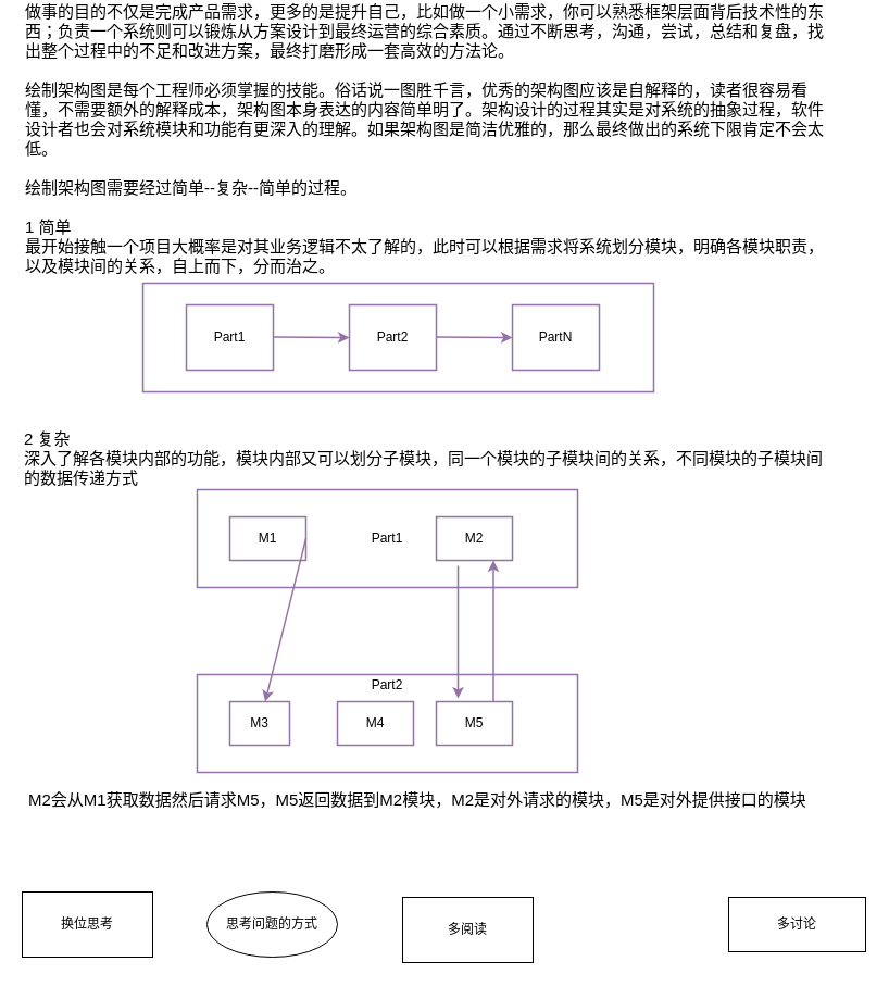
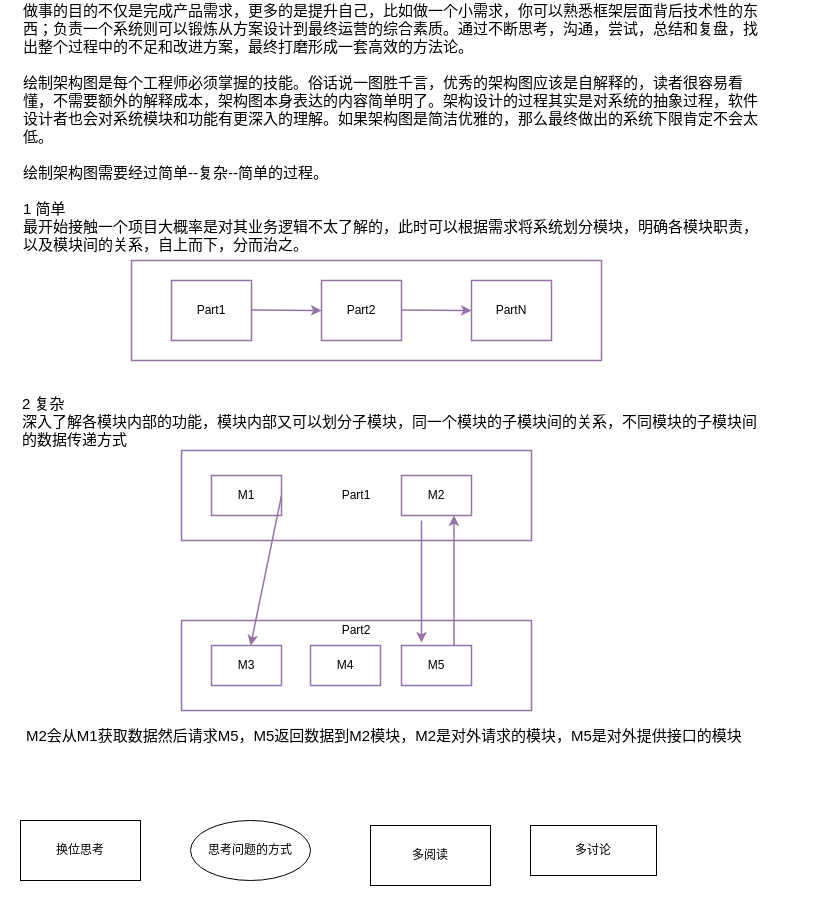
  <mxCell id="0" />
  <mxCell id="1" parent="0" />
  <mxCell id="2" value="" style="rounded=0;whiteSpace=wrap;html=1;fillColor=none;strokeColor=#9673a6;strokeWidth=1.5;" vertex="1" parent="1"><mxGeometry x="131" y="260" width="470" height="100" as="geometry" /></mxCell>
  <mxCell id="3" value="多阅读" style="rounded=0;whiteSpace=wrap;html=1;fillColor=none;" vertex="1" parent="1"><mxGeometry x="370" y="825" width="120" height="60" as="geometry" /></mxCell>
  <mxCell id="4" value="换位思考" style="rounded=0;whiteSpace=wrap;html=1;fillColor=none;" vertex="1" parent="1"><mxGeometry x="20" y="820" width="120" height="60" as="geometry" /></mxCell>
  <mxCell id="5" value="思考问题的方式" style="ellipse;whiteSpace=wrap;html=1;fillColor=none;" vertex="1" parent="1"><mxGeometry x="190" y="820" width="120" height="60" as="geometry" /></mxCell>
  <mxCell id="6" value="&lt;span style=&quot;font-size: 15px;&quot;&gt;做事的目的不仅是完成产品需求，更多的是提升自己，比如做一个小需求，你可以熟悉框架层面背后技术性的东西；负责一个系统则可以锻炼从方案设计到最终运营的综合素质。通过不断思考，沟通，尝试，总结和复盘，找出整个过程中的不足和改进方案，最终打磨形成一套高效的方法论。&lt;br&gt;&lt;br&gt;绘制架构图是每个工程师必须掌握的技能。俗话说一图胜千言，优秀的架构图应该是自解释的，读者很容易看懂，不需要额外的解释成本，架构图本身表达的内容简单明了。架构设计的过程其实是对系统的抽象过程，软件设计者也会对系统模块和功能有更深入的理解。如果架构图是简洁优雅的，那么最终做出的系统下限肯定不会太低。&lt;br&gt;&lt;br&gt;绘制架构图需要经过简单--复杂--简单的过程。&lt;br&gt;&lt;br&gt;1 简单&lt;br&gt;最开始接触一个项目大概率是对其业务逻辑不太了解的，此时可以根据需求将系统划分模块，明确各模块职责，以及模块间的关系，自上而下，分而治之。&lt;br&gt;&lt;br&gt;&lt;br&gt;&lt;/span&gt;" style="rounded=0;whiteSpace=wrap;html=1;fillColor=none;strokeColor=none;align=left;" vertex="1" parent="1"><mxGeometry x="21" y="20" width="750" height="250" as="geometry" /></mxCell>
- <mxCell id="7" value="多讨论" style="rounded=0;whiteSpace=wrap;html=1;fillColor=none;" vertex="1" parent="1"><mxGeometry x="670" y="825" width="126" height="50" as="geometry" /></mxCell>
+ <mxCell id="7" value="多讨论" style="rounded=0;whiteSpace=wrap;html=1;fillColor=none;" vertex="1" parent="1"><mxGeometry x="530" y="825" width="126" height="50" as="geometry" /></mxCell>
  <mxCell id="8" value="Part1" style="rounded=0;whiteSpace=wrap;html=1;fillColor=none;strokeColor=#9673a6;strokeWidth=1.5;" vertex="1" parent="1"><mxGeometry x="171" y="280" width="80" height="60" as="geometry" /></mxCell>
  <mxCell id="9" value="Part2" style="rounded=0;whiteSpace=wrap;html=1;fillColor=none;strokeColor=#9673a6;strokeWidth=1.5;" vertex="1" parent="1"><mxGeometry x="321" y="280" width="80" height="60" as="geometry" /></mxCell>
  <mxCell id="10" value="PartN" style="rounded=0;whiteSpace=wrap;html=1;fillColor=none;strokeColor=#9673a6;strokeWidth=1.5;" vertex="1" parent="1"><mxGeometry x="471" y="280" width="80" height="60" as="geometry" /></mxCell>
  <mxCell id="11" value="&lt;span style=&quot;font-size: 15px;&quot;&gt;2 复杂&lt;br&gt;深入了解各模块内部的功能，模块内部又可以划分子模块，同一个模块的子模块间的关系，不同模块的子模块间的数据传递方式&lt;br&gt;&lt;br&gt;&lt;/span&gt;" style="rounded=0;whiteSpace=wrap;html=1;fillColor=none;strokeColor=none;align=left;" vertex="1" parent="1"><mxGeometry x="20" y="390" width="741" height="80" as="geometry" /></mxCell>
  <mxCell id="12" value="Part1" style="rounded=0;whiteSpace=wrap;html=1;fillColor=none;strokeColor=#9673a6;strokeWidth=1.5;" vertex="1" parent="1"><mxGeometry x="181" y="450" width="350" height="90" as="geometry" /></mxCell>
  <mxCell id="13" value="M1" style="rounded=0;whiteSpace=wrap;html=1;fillColor=none;strokeColor=#9673a6;strokeWidth=1.5;" vertex="1" parent="1"><mxGeometry x="211" y="475" width="70" height="40" as="geometry" /></mxCell>
  <mxCell id="14" value="" style="rounded=0;whiteSpace=wrap;html=1;fillColor=none;strokeColor=#9673a6;strokeWidth=1.5;" vertex="1" parent="1"><mxGeometry x="181" y="620" width="350" height="90" as="geometry" /></mxCell>
  <mxCell id="15" value="M2" style="rounded=0;whiteSpace=wrap;html=1;fillColor=none;strokeColor=#9673a6;strokeWidth=1.5;" vertex="1" parent="1"><mxGeometry x="401" y="475" width="70" height="40" as="geometry" /></mxCell>
  <mxCell id="16" value="" style="endArrow=classic;html=1;rounded=0;exitX=1;exitY=0.5;exitDx=0;exitDy=0;strokeWidth=1.5;fillColor=#e1d5e7;strokeColor=#9673a6;" edge="1" parent="1" source="13" target="17"><mxGeometry width="50" height="50" relative="1" as="geometry"><mxPoint x="381" y="490" as="sourcePoint" /><mxPoint x="431" y="440" as="targetPoint" /></mxGeometry></mxCell>
- <mxCell id="17" value="M3" style="rounded=0;whiteSpace=wrap;html=1;fillColor=none;strokeColor=#9673a6;strokeWidth=1.5;" vertex="1" parent="1"><mxGeometry x="211" y="645" width="55" height="40" as="geometry" /></mxCell>
+ <mxCell id="17" value="M3" style="rounded=0;whiteSpace=wrap;html=1;fillColor=none;strokeColor=#9673a6;strokeWidth=1.5;" vertex="1" parent="1"><mxGeometry x="211" y="645" width="70" height="40" as="geometry" /></mxCell>
  <mxCell id="18" value="" style="endArrow=classic;html=1;rounded=0;exitX=1;exitY=0.5;exitDx=0;exitDy=0;strokeWidth=1.5;fillColor=#e1d5e7;strokeColor=#9673a6;" edge="1" parent="1"><mxGeometry width="50" height="50" relative="1" as="geometry"><mxPoint x="251" y="309.5" as="sourcePoint" /><mxPoint x="321" y="310" as="targetPoint" /></mxGeometry></mxCell>
  <mxCell id="19" value="" style="endArrow=classic;html=1;rounded=0;exitX=1;exitY=0.5;exitDx=0;exitDy=0;strokeWidth=1.5;fillColor=#e1d5e7;strokeColor=#9673a6;" edge="1" parent="1"><mxGeometry width="50" height="50" relative="1" as="geometry"><mxPoint x="401" y="309.5" as="sourcePoint" /><mxPoint x="471" y="310" as="targetPoint" /></mxGeometry></mxCell>
  <mxCell id="20" value="M5" style="rounded=0;whiteSpace=wrap;html=1;fillColor=none;strokeColor=#9673a6;strokeWidth=1.5;" vertex="1" parent="1"><mxGeometry x="401" y="645" width="70" height="40" as="geometry" /></mxCell>
  <mxCell id="21" value="" style="endArrow=classic;html=1;rounded=0;strokeWidth=1.5;fillColor=#e1d5e7;strokeColor=#9673a6;" edge="1" parent="1"><mxGeometry width="50" height="50" relative="1" as="geometry"><mxPoint x="421" y="520" as="sourcePoint" /><mxPoint x="421" y="642" as="targetPoint" /></mxGeometry></mxCell>
  <mxCell id="22" value="" style="endArrow=classic;html=1;rounded=0;strokeWidth=1.5;fillColor=#e1d5e7;strokeColor=#9673a6;exitX=0.75;exitY=0;exitDx=0;exitDy=0;entryX=0.75;entryY=1;entryDx=0;entryDy=0;" edge="1" parent="1" source="20" target="15"><mxGeometry width="50" height="50" relative="1" as="geometry"><mxPoint x="431" y="528" as="sourcePoint" /><mxPoint x="431" y="648" as="targetPoint" /></mxGeometry></mxCell>
  <mxCell id="23" value="Part2" style="rounded=0;whiteSpace=wrap;html=1;fillColor=none;strokeColor=none;strokeWidth=1.5;" vertex="1" parent="1"><mxGeometry x="321" y="610" width="70" height="40" as="geometry" /></mxCell>
  <mxCell id="24" value="M4" style="rounded=0;whiteSpace=wrap;html=1;fillColor=none;strokeColor=#9673a6;strokeWidth=1.5;" vertex="1" parent="1"><mxGeometry x="310" y="645" width="70" height="40" as="geometry" /></mxCell>
  <mxCell id="25" value="&lt;span style=&quot;font-size: 15px;&quot;&gt;M2会从M1获取数据然后请求M5，M5返回数据到M2模块，M2是对外请求的模块，M5是对外提供接口的模块&lt;br&gt;&lt;/span&gt;" style="rounded=0;whiteSpace=wrap;html=1;fillColor=none;strokeColor=none;align=left;" vertex="1" parent="1"><mxGeometry x="24" y="710" width="741" height="50" as="geometry" /></mxCell>
